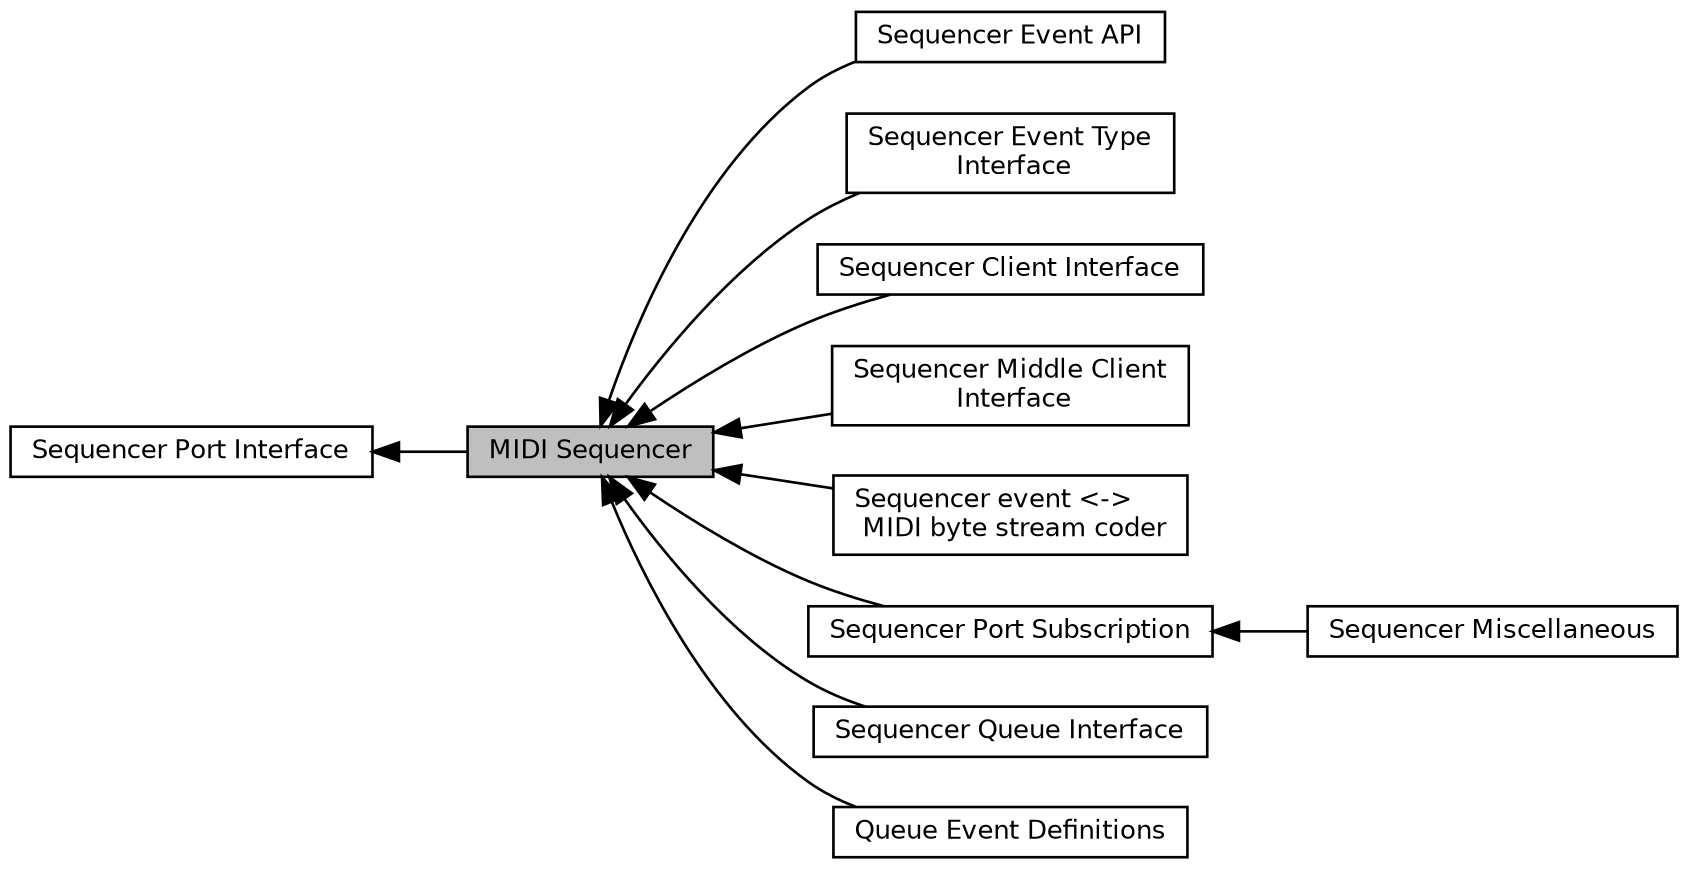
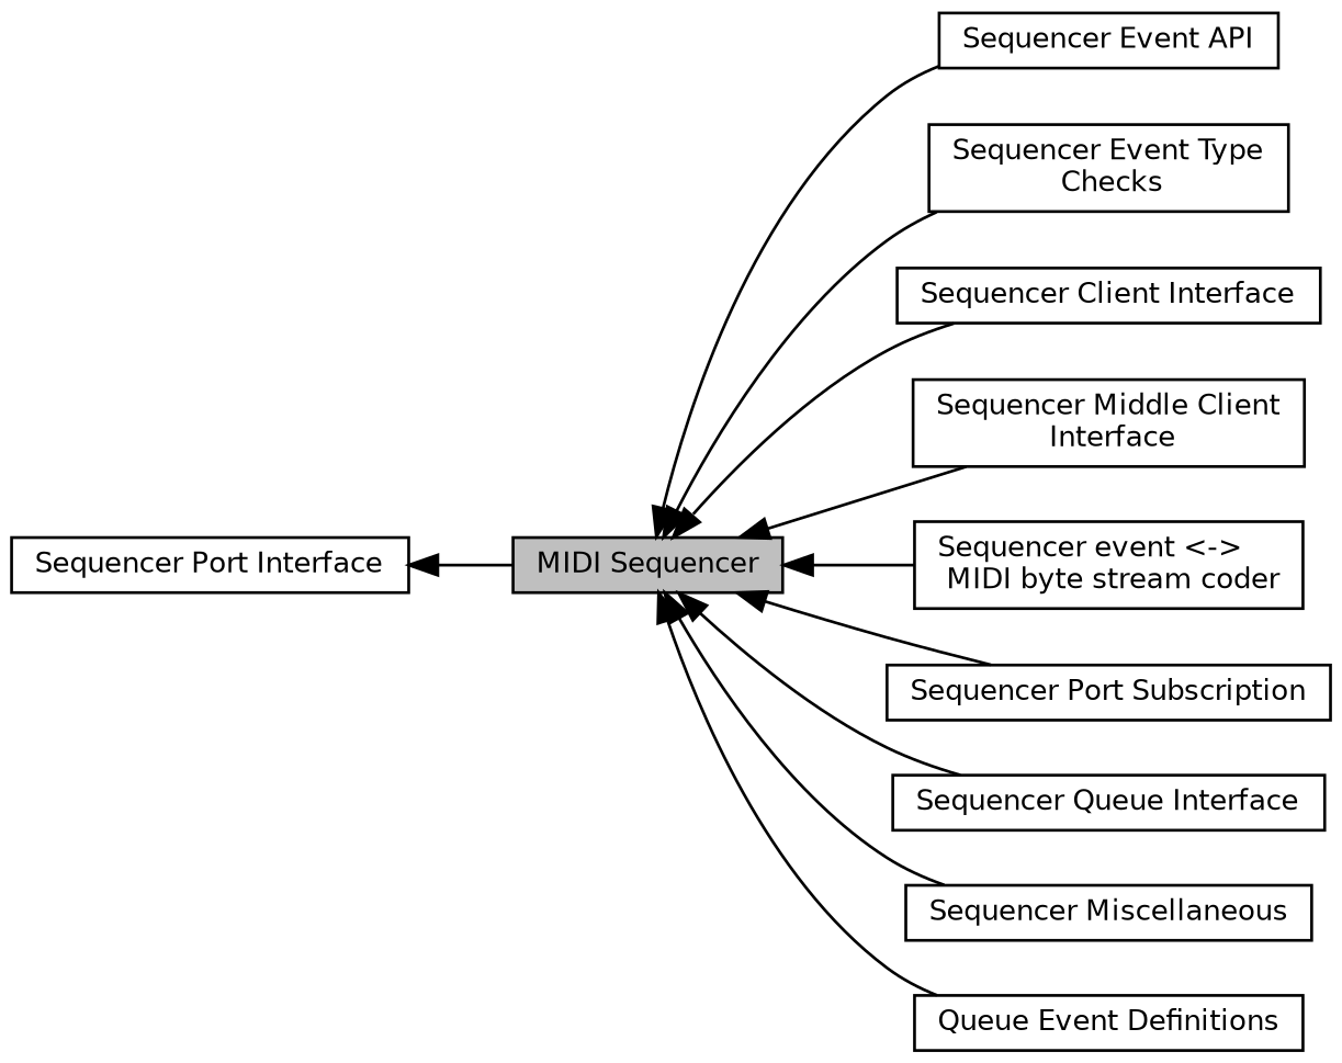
  digraph {
    rankdir=LR
    node [color=black fillcolor=white fontname=Helvetica fontsize=10 shape=record style=filled]
    edge [dir=back fontname=Helvetica fontsize=10 labelfontname=Helvetica labelfontsize=10 shape=plaintext style=solid]
    n1 [height=0.2 label="Sequencer Event API" width=0.4]
-   n2 [height=0.2 label="Sequencer Event Type\l Interface" width=0.4]
+   n2 [height=0.2 label="Sequencer Event Type\l Checks" width=0.4]
    n3 [height=0.2 label="Sequencer Client Interface" width=0.4]
    n4 [fillcolor=grey75 fontcolor=black height=0.2 label="MIDI Sequencer" width=0.4]
    n5 [height=0.2 label="Sequencer Middle Client\l Interface" width=0.4]
    n6 [height=0.2 label="Sequencer event \<-\>\l MIDI byte stream coder" width=0.4]
    n7 [height=0.2 label="Sequencer Port Subscription" width=0.4]
    n8 [height=0.2 label="Sequencer Queue Interface" width=0.4]
    n9 [height=0.2 label="Sequencer Miscellaneous" width=0.4]
    n10 [height=0.2 label="Queue Event Definitions" width=0.4]
    n11 [height=0.2 label="Sequencer Port Interface" width=0.4]
    n4 -> n1
    n4 -> n2
    n4 -> n3
    n4 -> n5
    n4 -> n6
    n4 -> n7
    n4 -> n8
-   n7 -> n9
+   n4 -> n9
    n4 -> n10
    n11 -> n4
  }
